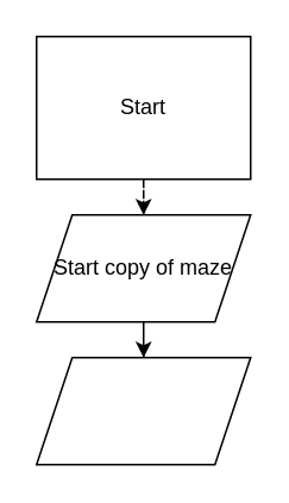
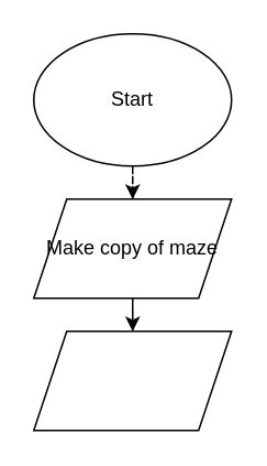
  <mxCell id="0" />
  <mxCell id="1" parent="0" />
  <mxCell id="2" value="" style="edgeStyle=orthogonalEdgeStyle;rounded=0;orthogonalLoop=1;jettySize=auto;html=1;dashed=1;" edge="1" parent="1" source="3" target="5"><mxGeometry relative="1" as="geometry" /></mxCell>
- <mxCell id="3" value="Start" style="whiteSpace=wrap;html=1;rounded=0;" vertex="1" parent="1"><mxGeometry x="20" y="20" width="120" height="80" as="geometry" /></mxCell>
+ <mxCell id="3" value="Start" style="ellipse;whiteSpace=wrap;html=1;" vertex="1" parent="1"><mxGeometry x="20" y="20" width="120" height="80" as="geometry" /></mxCell>
  <mxCell id="4" value="" style="edgeStyle=orthogonalEdgeStyle;rounded=0;orthogonalLoop=1;jettySize=auto;html=1;" edge="1" parent="1" source="5" target="6"><mxGeometry relative="1" as="geometry" /></mxCell>
- <mxCell id="5" value="Start copy of maze" style="shape=parallelogram;perimeter=parallelogramPerimeter;whiteSpace=wrap;html=1;fixedSize=1;" vertex="1" parent="1"><mxGeometry x="20" y="120" width="120" height="60" as="geometry" /></mxCell>
+ <mxCell id="5" value="Make copy of maze" style="shape=parallelogram;perimeter=parallelogramPerimeter;whiteSpace=wrap;html=1;fixedSize=1;" vertex="1" parent="1"><mxGeometry x="20" y="120" width="120" height="60" as="geometry" /></mxCell>
  <mxCell id="6" value="" style="shape=parallelogram;perimeter=parallelogramPerimeter;whiteSpace=wrap;html=1;fixedSize=1;" vertex="1" parent="1"><mxGeometry x="20" y="200" width="120" height="60" as="geometry" /></mxCell>
